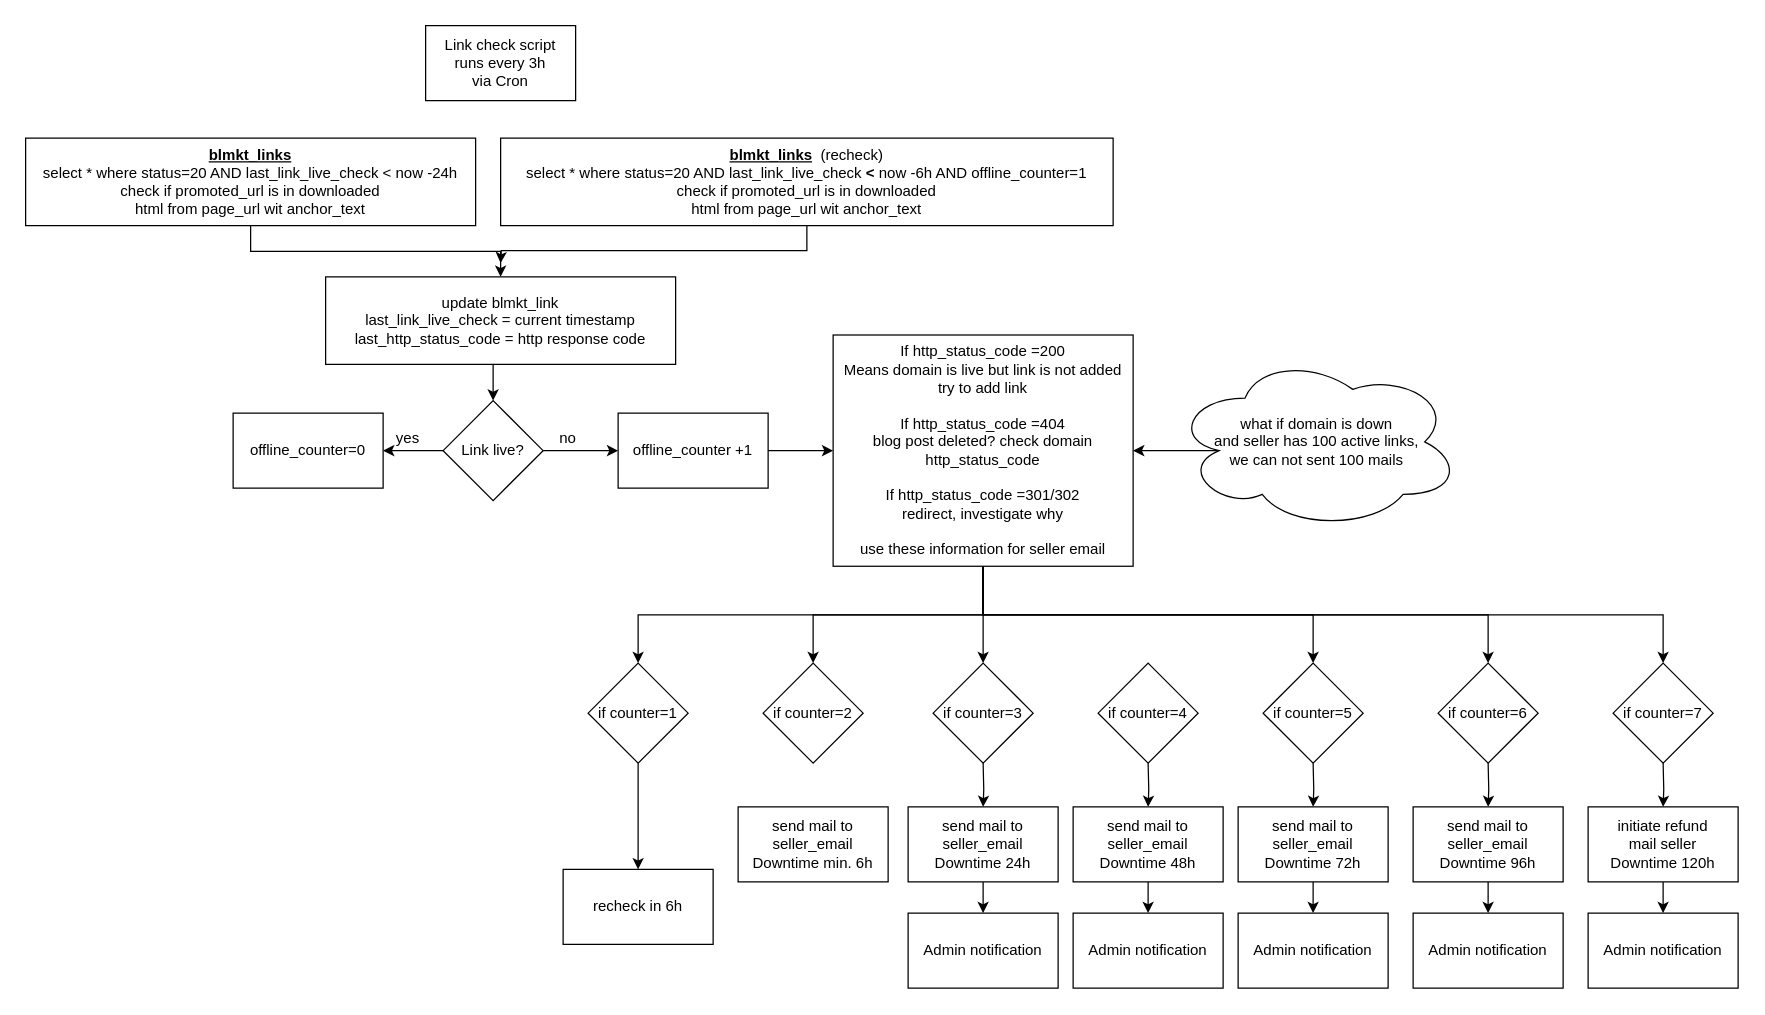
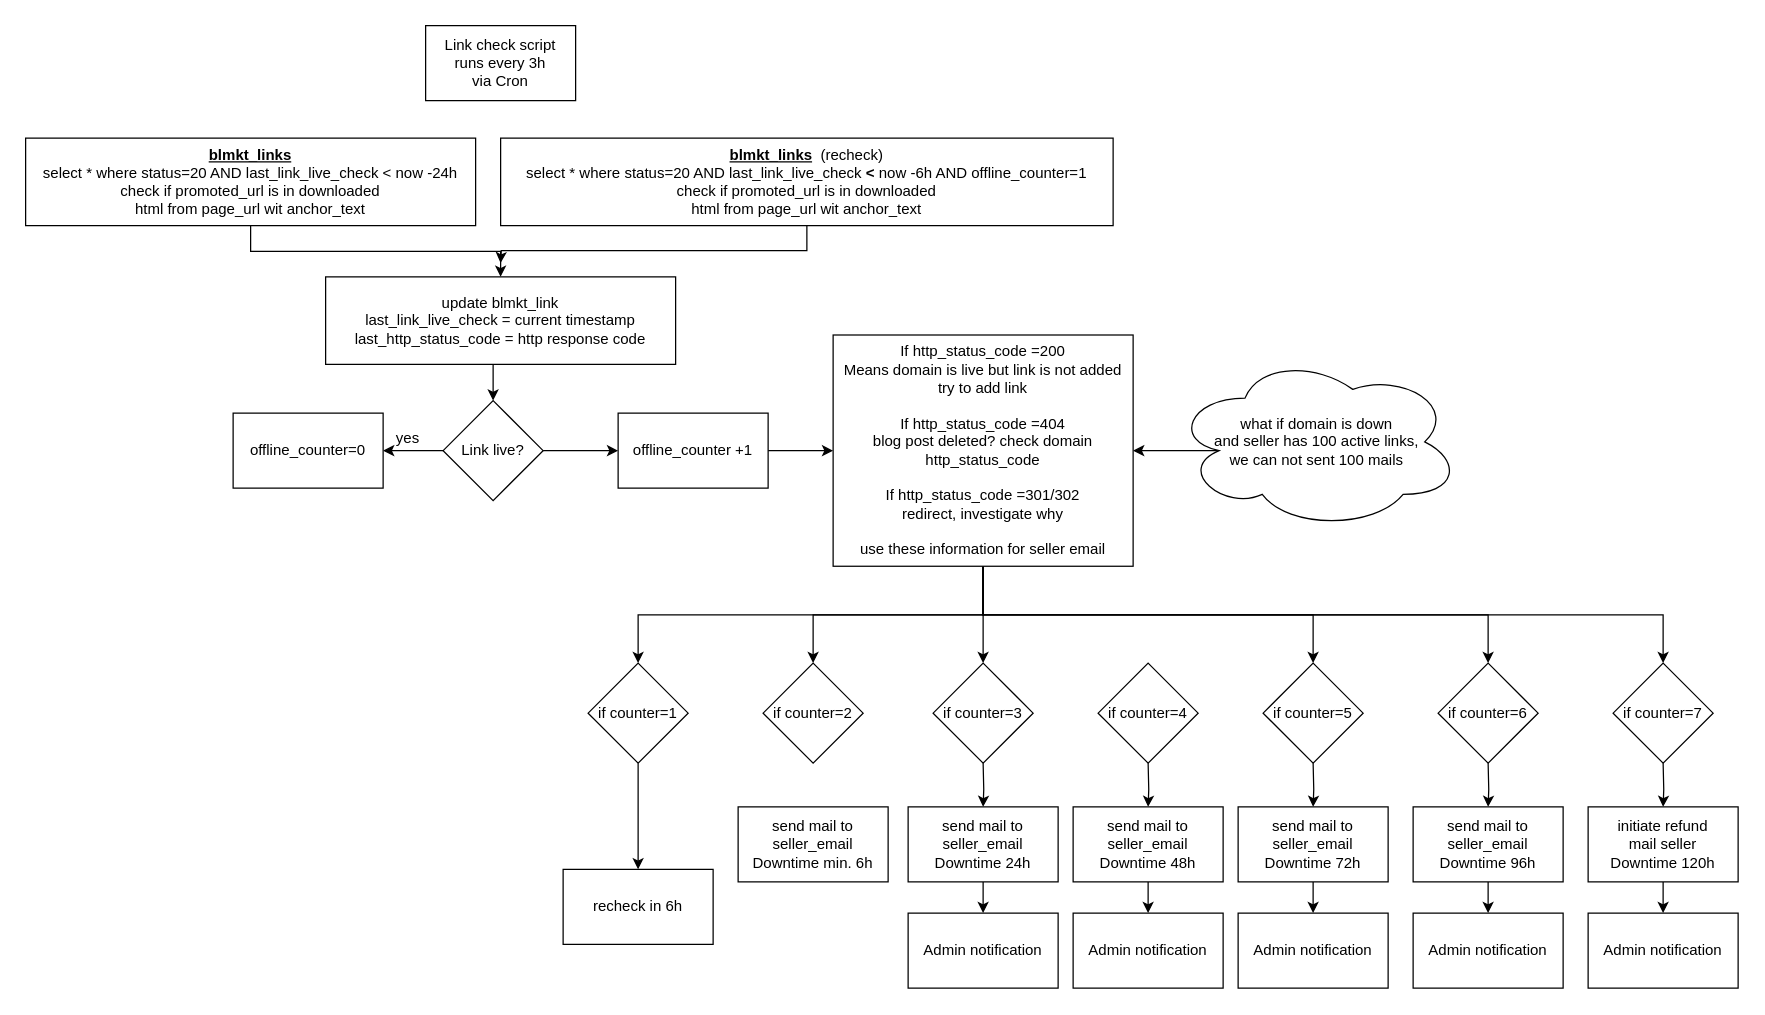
  <mxCell id="0" />
  <mxCell id="1" parent="0" />
  <mxCell id="2" value="Link check script&lt;br&gt;runs every 3h &lt;br&gt;via Cron" style="rounded=0;whiteSpace=wrap;html=1;" parent="1" vertex="1"><mxGeometry x="340" y="20" width="120" height="60" as="geometry" /></mxCell>
  <mxCell id="3" style="edgeStyle=orthogonalEdgeStyle;rounded=0;orthogonalLoop=1;jettySize=auto;html=1;exitX=0.5;exitY=1;exitDx=0;exitDy=0;" parent="1" source="4" target="15" edge="1"><mxGeometry relative="1" as="geometry" /></mxCell>
  <mxCell id="4" value="&lt;u style=&quot;font-weight: bold&quot;&gt;blmkt_links&lt;/u&gt;&lt;br&gt;select * where status=20 AND last_link_live_check &amp;lt; now -24h&lt;br&gt;check if promoted_url is in downloaded&lt;br&gt;html from page_url wit anchor_text" style="rounded=0;whiteSpace=wrap;html=1;" parent="1" vertex="1"><mxGeometry x="20" y="110" width="360" height="70" as="geometry" /></mxCell>
  <mxCell id="5" value="" style="edgeStyle=orthogonalEdgeStyle;rounded=0;orthogonalLoop=1;jettySize=auto;html=1;" parent="1" source="7" target="8" edge="1"><mxGeometry relative="1" as="geometry" /></mxCell>
  <mxCell id="6" value="" style="edgeStyle=orthogonalEdgeStyle;rounded=0;orthogonalLoop=1;jettySize=auto;html=1;" parent="1" source="7" target="11" edge="1"><mxGeometry relative="1" as="geometry" /></mxCell>
  <mxCell id="7" value="Link live?" style="rhombus;whiteSpace=wrap;html=1;" parent="1" vertex="1"><mxGeometry x="354" y="320" width="80" height="80" as="geometry" /></mxCell>
  <mxCell id="8" value="offline_counter=0" style="whiteSpace=wrap;html=1;" parent="1" vertex="1"><mxGeometry x="186" y="330" width="120" height="60" as="geometry" /></mxCell>
  <mxCell id="9" style="edgeStyle=orthogonalEdgeStyle;rounded=0;orthogonalLoop=1;jettySize=auto;html=1;exitX=0.5;exitY=1;exitDx=0;exitDy=0;entryX=0.5;entryY=0;entryDx=0;entryDy=0;" parent="1" source="43" target="34" edge="1"><mxGeometry relative="1" as="geometry" /></mxCell>
  <mxCell id="10" style="edgeStyle=orthogonalEdgeStyle;rounded=0;orthogonalLoop=1;jettySize=auto;html=1;exitX=1;exitY=0.5;exitDx=0;exitDy=0;entryX=0;entryY=0.5;entryDx=0;entryDy=0;" edge="1" parent="1" source="11" target="43"><mxGeometry relative="1" as="geometry" /></mxCell>
  <mxCell id="11" value="offline_counter +1" style="whiteSpace=wrap;html=1;" parent="1" vertex="1"><mxGeometry x="494" y="330" width="120" height="60" as="geometry" /></mxCell>
- <mxCell id="12" value="no" style="text;html=1;strokeColor=none;fillColor=none;align=center;verticalAlign=middle;whiteSpace=wrap;rounded=0;" parent="1" vertex="1"><mxGeometry x="434" y="340" width="40" height="20" as="geometry" /></mxCell>
  <mxCell id="13" value="yes" style="text;html=1;strokeColor=none;fillColor=none;align=center;verticalAlign=middle;whiteSpace=wrap;rounded=0;" parent="1" vertex="1"><mxGeometry x="306" y="340" width="40" height="20" as="geometry" /></mxCell>
  <mxCell id="14" style="edgeStyle=orthogonalEdgeStyle;rounded=0;orthogonalLoop=1;jettySize=auto;html=1;exitX=0.5;exitY=1;exitDx=0;exitDy=0;entryX=0.5;entryY=0;entryDx=0;entryDy=0;" parent="1" source="15" target="7" edge="1"><mxGeometry relative="1" as="geometry" /></mxCell>
  <mxCell id="15" value="update blmkt_link&lt;br&gt;last_link_live_check =&amp;nbsp;current timestamp&lt;br&gt;last_http_status_code = http response code" style="rounded=0;whiteSpace=wrap;html=1;" parent="1" vertex="1"><mxGeometry x="260" y="221" width="280" height="70" as="geometry" /></mxCell>
  <mxCell id="16" value="if counter=2" style="rhombus;whiteSpace=wrap;html=1;" parent="1" vertex="1"><mxGeometry x="610" y="530" width="80" height="80" as="geometry" /></mxCell>
  <mxCell id="17" value="send mail to seller_email&lt;br&gt;Downtime min. 6h" style="whiteSpace=wrap;html=1;" parent="1" vertex="1"><mxGeometry x="590" y="645" width="120" height="60" as="geometry" /></mxCell>
  <mxCell id="18" value="" style="edgeStyle=orthogonalEdgeStyle;rounded=0;orthogonalLoop=1;jettySize=auto;html=1;" parent="1" target="20" edge="1"><mxGeometry relative="1" as="geometry"><mxPoint x="786" y="610" as="sourcePoint" /></mxGeometry></mxCell>
  <mxCell id="19" style="edgeStyle=orthogonalEdgeStyle;rounded=0;orthogonalLoop=1;jettySize=auto;html=1;exitX=0.5;exitY=1;exitDx=0;exitDy=0;entryX=0.5;entryY=0;entryDx=0;entryDy=0;" edge="1" parent="1" source="20" target="35"><mxGeometry relative="1" as="geometry" /></mxCell>
  <mxCell id="20" value="send mail to seller_email&lt;br&gt;Downtime 24h" style="whiteSpace=wrap;html=1;" parent="1" vertex="1"><mxGeometry x="726" y="645" width="120" height="60" as="geometry" /></mxCell>
  <mxCell id="21" value="if counter=3" style="rhombus;whiteSpace=wrap;html=1;" parent="1" vertex="1"><mxGeometry x="746" y="530" width="80" height="80" as="geometry" /></mxCell>
  <mxCell id="22" value="" style="edgeStyle=orthogonalEdgeStyle;rounded=0;orthogonalLoop=1;jettySize=auto;html=1;" parent="1" source="23" target="24" edge="1"><mxGeometry relative="1" as="geometry" /></mxCell>
  <mxCell id="23" value="if counter=1" style="rhombus;whiteSpace=wrap;html=1;" parent="1" vertex="1"><mxGeometry x="470" y="530" width="80" height="80" as="geometry" /></mxCell>
  <mxCell id="24" value="recheck in 6h" style="whiteSpace=wrap;html=1;" parent="1" vertex="1"><mxGeometry x="450" y="695" width="120" height="60" as="geometry" /></mxCell>
  <mxCell id="25" style="edgeStyle=orthogonalEdgeStyle;rounded=0;orthogonalLoop=1;jettySize=auto;html=1;exitX=0.5;exitY=1;exitDx=0;exitDy=0;" parent="1" source="26" edge="1"><mxGeometry relative="1" as="geometry"><mxPoint x="400" y="210" as="targetPoint" /></mxGeometry></mxCell>
  <mxCell id="26" value="&lt;u style=&quot;font-weight: bold&quot;&gt;blmkt_links&lt;/u&gt;&amp;nbsp; (recheck)&lt;br&gt;select * where status=20 AND last_link_live_check &lt;b&gt;&amp;lt;&lt;/b&gt; now -6h AND offline_counter=1&lt;br&gt;check if promoted_url is in downloaded&lt;br&gt;html from page_url wit anchor_text" style="rounded=0;whiteSpace=wrap;html=1;" parent="1" vertex="1"><mxGeometry x="400" y="110" width="490" height="70" as="geometry" /></mxCell>
  <mxCell id="27" value="" style="edgeStyle=orthogonalEdgeStyle;rounded=0;orthogonalLoop=1;jettySize=auto;html=1;" parent="1" target="29" edge="1"><mxGeometry relative="1" as="geometry"><mxPoint x="918" y="610" as="sourcePoint" /></mxGeometry></mxCell>
  <mxCell id="28" style="edgeStyle=orthogonalEdgeStyle;rounded=0;orthogonalLoop=1;jettySize=auto;html=1;exitX=0.5;exitY=1;exitDx=0;exitDy=0;entryX=0.5;entryY=0;entryDx=0;entryDy=0;" edge="1" parent="1" source="29" target="36"><mxGeometry relative="1" as="geometry" /></mxCell>
  <mxCell id="29" value="send mail to seller_email&lt;br&gt;Downtime 48h" style="whiteSpace=wrap;html=1;" parent="1" vertex="1"><mxGeometry x="858" y="645" width="120" height="60" as="geometry" /></mxCell>
  <mxCell id="30" value="if counter=4" style="rhombus;whiteSpace=wrap;html=1;" parent="1" vertex="1"><mxGeometry x="878" y="530" width="80" height="80" as="geometry" /></mxCell>
  <mxCell id="31" value="" style="edgeStyle=orthogonalEdgeStyle;rounded=0;orthogonalLoop=1;jettySize=auto;html=1;" parent="1" target="33" edge="1"><mxGeometry relative="1" as="geometry"><mxPoint x="1050" y="610" as="sourcePoint" /></mxGeometry></mxCell>
  <mxCell id="32" style="edgeStyle=orthogonalEdgeStyle;rounded=0;orthogonalLoop=1;jettySize=auto;html=1;exitX=0.5;exitY=1;exitDx=0;exitDy=0;entryX=0.5;entryY=0;entryDx=0;entryDy=0;" edge="1" parent="1" source="33" target="37"><mxGeometry relative="1" as="geometry" /></mxCell>
  <mxCell id="33" value="send mail to seller_email&lt;br&gt;Downtime 72h" style="whiteSpace=wrap;html=1;" parent="1" vertex="1"><mxGeometry x="990" y="645" width="120" height="60" as="geometry" /></mxCell>
  <mxCell id="34" value="if counter=5" style="rhombus;whiteSpace=wrap;html=1;" parent="1" vertex="1"><mxGeometry x="1010" y="530" width="80" height="80" as="geometry" /></mxCell>
  <mxCell id="35" value="Admin notification" style="whiteSpace=wrap;html=1;" vertex="1" parent="1"><mxGeometry x="726" y="730" width="120" height="60" as="geometry" /></mxCell>
  <mxCell id="36" value="Admin notification" style="whiteSpace=wrap;html=1;" vertex="1" parent="1"><mxGeometry x="858" y="730" width="120" height="60" as="geometry" /></mxCell>
  <mxCell id="37" value="Admin notification" style="whiteSpace=wrap;html=1;" vertex="1" parent="1"><mxGeometry x="990" y="730" width="120" height="60" as="geometry" /></mxCell>
  <mxCell id="38" style="edgeStyle=orthogonalEdgeStyle;rounded=0;orthogonalLoop=1;jettySize=auto;html=1;exitX=0.5;exitY=1;exitDx=0;exitDy=0;entryX=0.5;entryY=0;entryDx=0;entryDy=0;" edge="1" parent="1" source="43" target="21"><mxGeometry relative="1" as="geometry" /></mxCell>
  <mxCell id="39" style="edgeStyle=orthogonalEdgeStyle;rounded=0;orthogonalLoop=1;jettySize=auto;html=1;exitX=0.5;exitY=1;exitDx=0;exitDy=0;entryX=0.5;entryY=0;entryDx=0;entryDy=0;" edge="1" parent="1" source="43" target="16"><mxGeometry relative="1" as="geometry" /></mxCell>
  <mxCell id="40" style="edgeStyle=orthogonalEdgeStyle;rounded=0;orthogonalLoop=1;jettySize=auto;html=1;exitX=0.5;exitY=1;exitDx=0;exitDy=0;entryX=0.5;entryY=0;entryDx=0;entryDy=0;" edge="1" parent="1" source="43" target="23"><mxGeometry relative="1" as="geometry" /></mxCell>
  <mxCell id="41" style="edgeStyle=orthogonalEdgeStyle;rounded=0;orthogonalLoop=1;jettySize=auto;html=1;exitX=0.5;exitY=1;exitDx=0;exitDy=0;entryX=0.5;entryY=0;entryDx=0;entryDy=0;" edge="1" parent="1" source="43" target="49"><mxGeometry relative="1" as="geometry" /></mxCell>
  <mxCell id="42" style="edgeStyle=orthogonalEdgeStyle;rounded=0;orthogonalLoop=1;jettySize=auto;html=1;exitX=0.5;exitY=1;exitDx=0;exitDy=0;entryX=0.5;entryY=0;entryDx=0;entryDy=0;" edge="1" parent="1" source="43" target="54"><mxGeometry relative="1" as="geometry" /></mxCell>
  <mxCell id="43" value="If http_status_code =200&lt;br&gt;Means domain is live but link is not added&lt;br&gt;try to add link&lt;br&gt;&lt;br&gt;If http_status_code =404&lt;br&gt;blog post deleted? check domain http_status_code&lt;br&gt;&lt;br&gt;If http_status_code =301/302&lt;br&gt;redirect, investigate why&lt;br&gt;&lt;br&gt;use these information for seller email" style="whiteSpace=wrap;html=1;" vertex="1" parent="1"><mxGeometry x="666" y="267.5" width="240" height="185" as="geometry" /></mxCell>
  <mxCell id="44" style="edgeStyle=orthogonalEdgeStyle;rounded=0;orthogonalLoop=1;jettySize=auto;html=1;exitX=0.16;exitY=0.55;exitDx=0;exitDy=0;exitPerimeter=0;" edge="1" parent="1" source="45" target="43"><mxGeometry relative="1" as="geometry" /></mxCell>
  <mxCell id="45" value="what if domain is down &lt;br&gt;and seller has 100 active links, &lt;br&gt;we can not sent 100 mails" style="ellipse;shape=cloud;whiteSpace=wrap;html=1;" vertex="1" parent="1"><mxGeometry x="938" y="283" width="230" height="140" as="geometry" /></mxCell>
  <mxCell id="46" value="" style="edgeStyle=orthogonalEdgeStyle;rounded=0;orthogonalLoop=1;jettySize=auto;html=1;" edge="1" target="48" parent="1"><mxGeometry relative="1" as="geometry"><mxPoint x="1190" y="610" as="sourcePoint" /></mxGeometry></mxCell>
  <mxCell id="47" style="edgeStyle=orthogonalEdgeStyle;rounded=0;orthogonalLoop=1;jettySize=auto;html=1;exitX=0.5;exitY=1;exitDx=0;exitDy=0;entryX=0.5;entryY=0;entryDx=0;entryDy=0;" edge="1" source="48" target="50" parent="1"><mxGeometry relative="1" as="geometry" /></mxCell>
  <mxCell id="48" value="send mail to seller_email&lt;br&gt;Downtime 96h" style="whiteSpace=wrap;html=1;" vertex="1" parent="1"><mxGeometry x="1130" y="645" width="120" height="60" as="geometry" /></mxCell>
  <mxCell id="49" value="if counter=6" style="rhombus;whiteSpace=wrap;html=1;" vertex="1" parent="1"><mxGeometry x="1150" y="530" width="80" height="80" as="geometry" /></mxCell>
  <mxCell id="50" value="Admin notification" style="whiteSpace=wrap;html=1;" vertex="1" parent="1"><mxGeometry x="1130" y="730" width="120" height="60" as="geometry" /></mxCell>
  <mxCell id="51" value="" style="edgeStyle=orthogonalEdgeStyle;rounded=0;orthogonalLoop=1;jettySize=auto;html=1;" edge="1" target="53" parent="1"><mxGeometry relative="1" as="geometry"><mxPoint x="1330" y="610" as="sourcePoint" /></mxGeometry></mxCell>
  <mxCell id="52" style="edgeStyle=orthogonalEdgeStyle;rounded=0;orthogonalLoop=1;jettySize=auto;html=1;exitX=0.5;exitY=1;exitDx=0;exitDy=0;entryX=0.5;entryY=0;entryDx=0;entryDy=0;" edge="1" source="53" target="55" parent="1"><mxGeometry relative="1" as="geometry" /></mxCell>
  <mxCell id="53" value="initiate refund&lt;br&gt;mail seller&lt;br&gt;Downtime 120h" style="whiteSpace=wrap;html=1;" vertex="1" parent="1"><mxGeometry x="1270" y="645" width="120" height="60" as="geometry" /></mxCell>
  <mxCell id="54" value="if counter=7" style="rhombus;whiteSpace=wrap;html=1;" vertex="1" parent="1"><mxGeometry x="1290" y="530" width="80" height="80" as="geometry" /></mxCell>
  <mxCell id="55" value="Admin notification" style="whiteSpace=wrap;html=1;" vertex="1" parent="1"><mxGeometry x="1270" y="730" width="120" height="60" as="geometry" /></mxCell>
